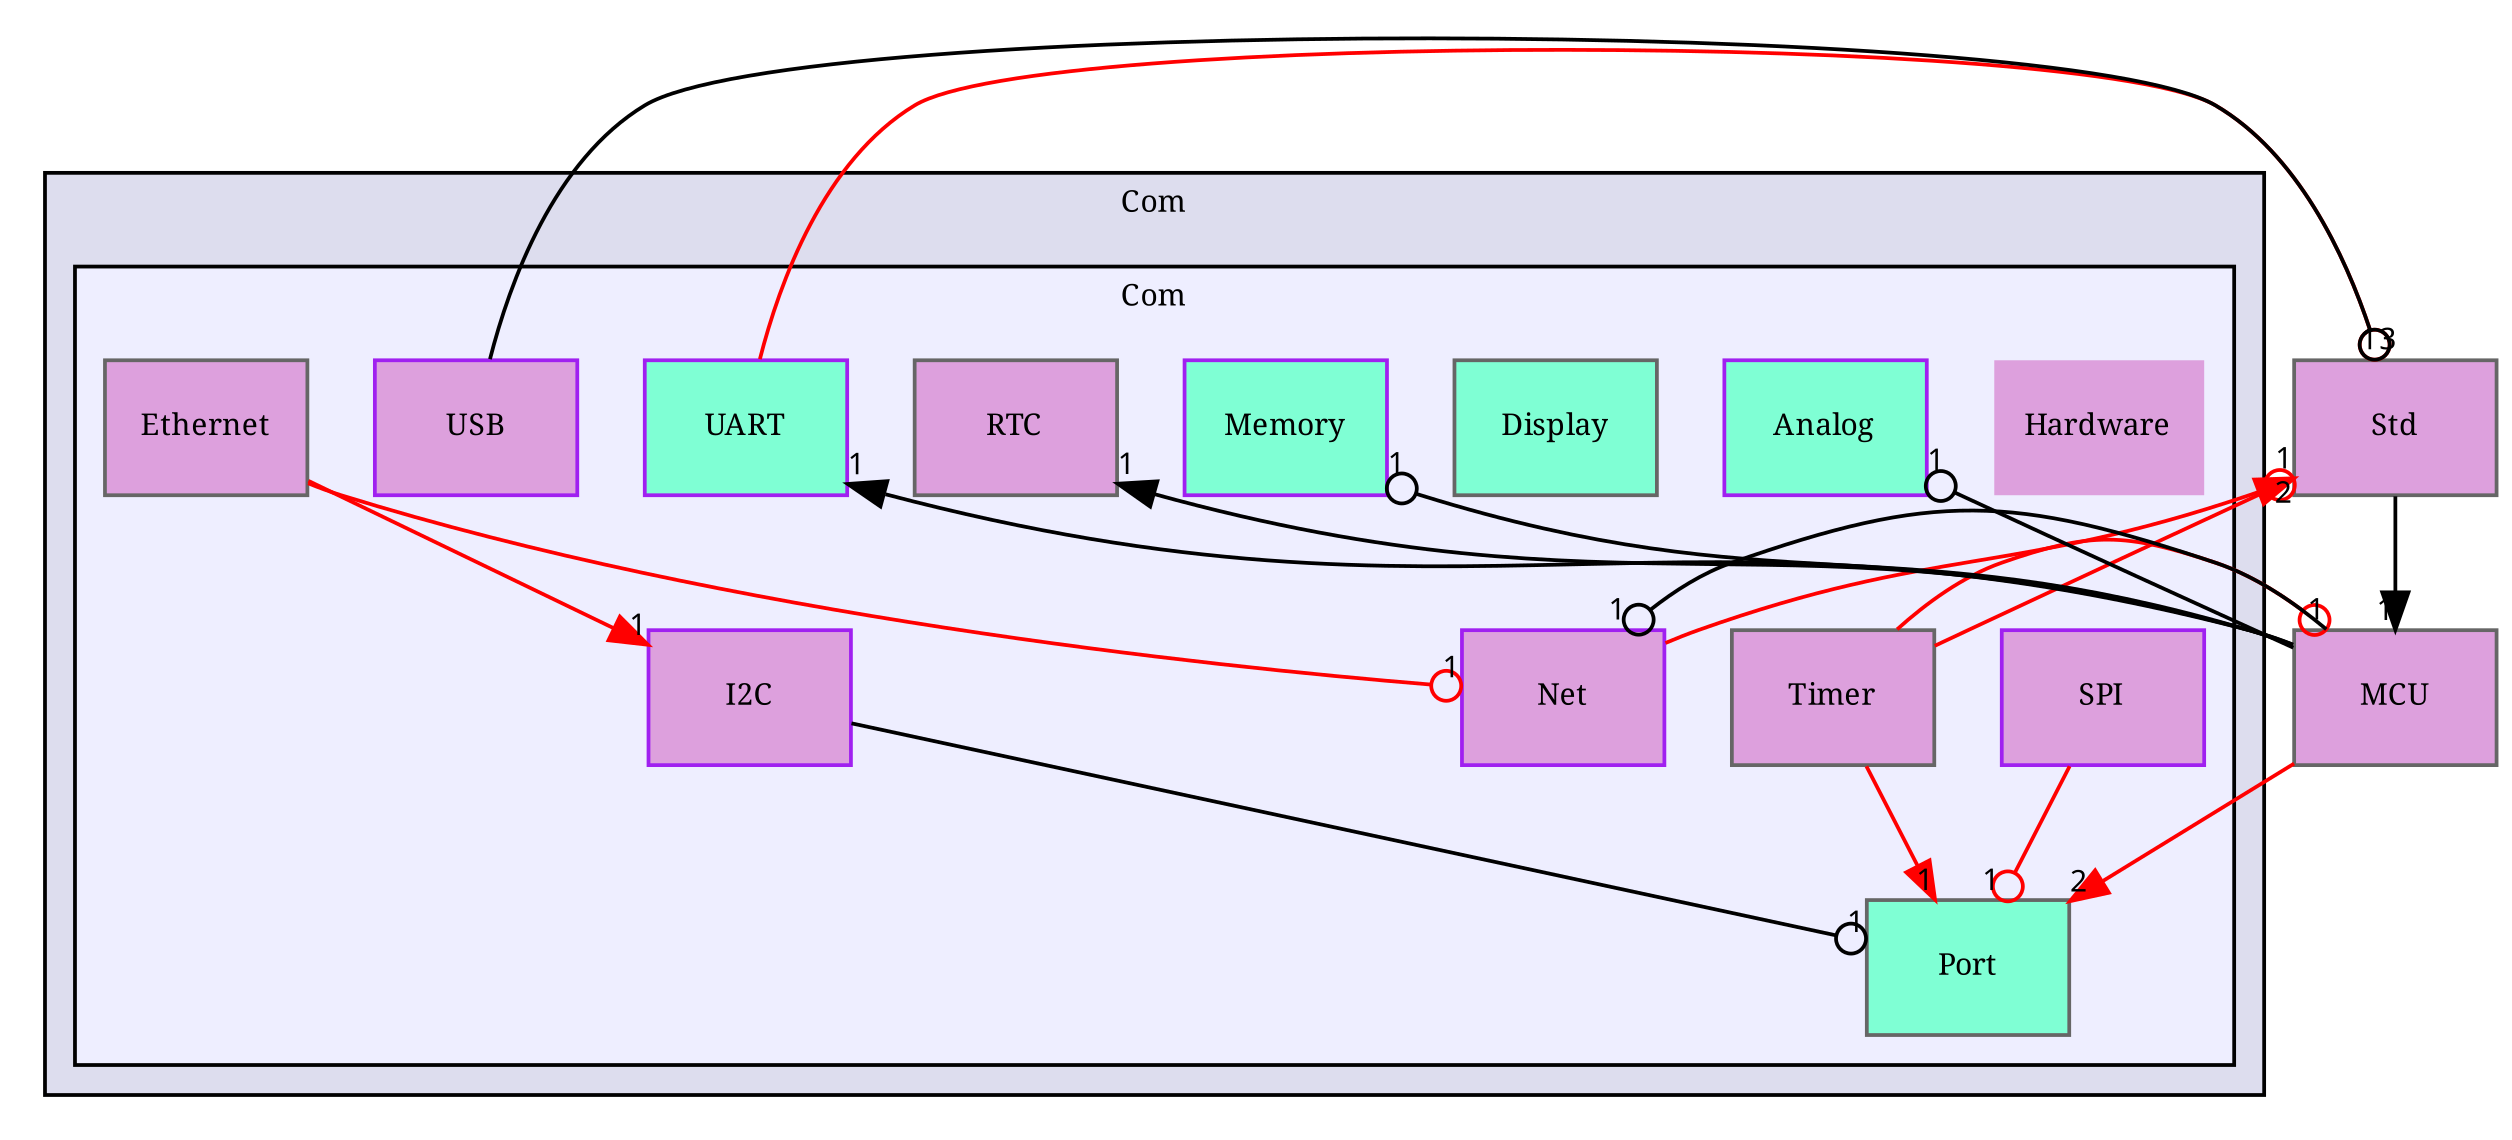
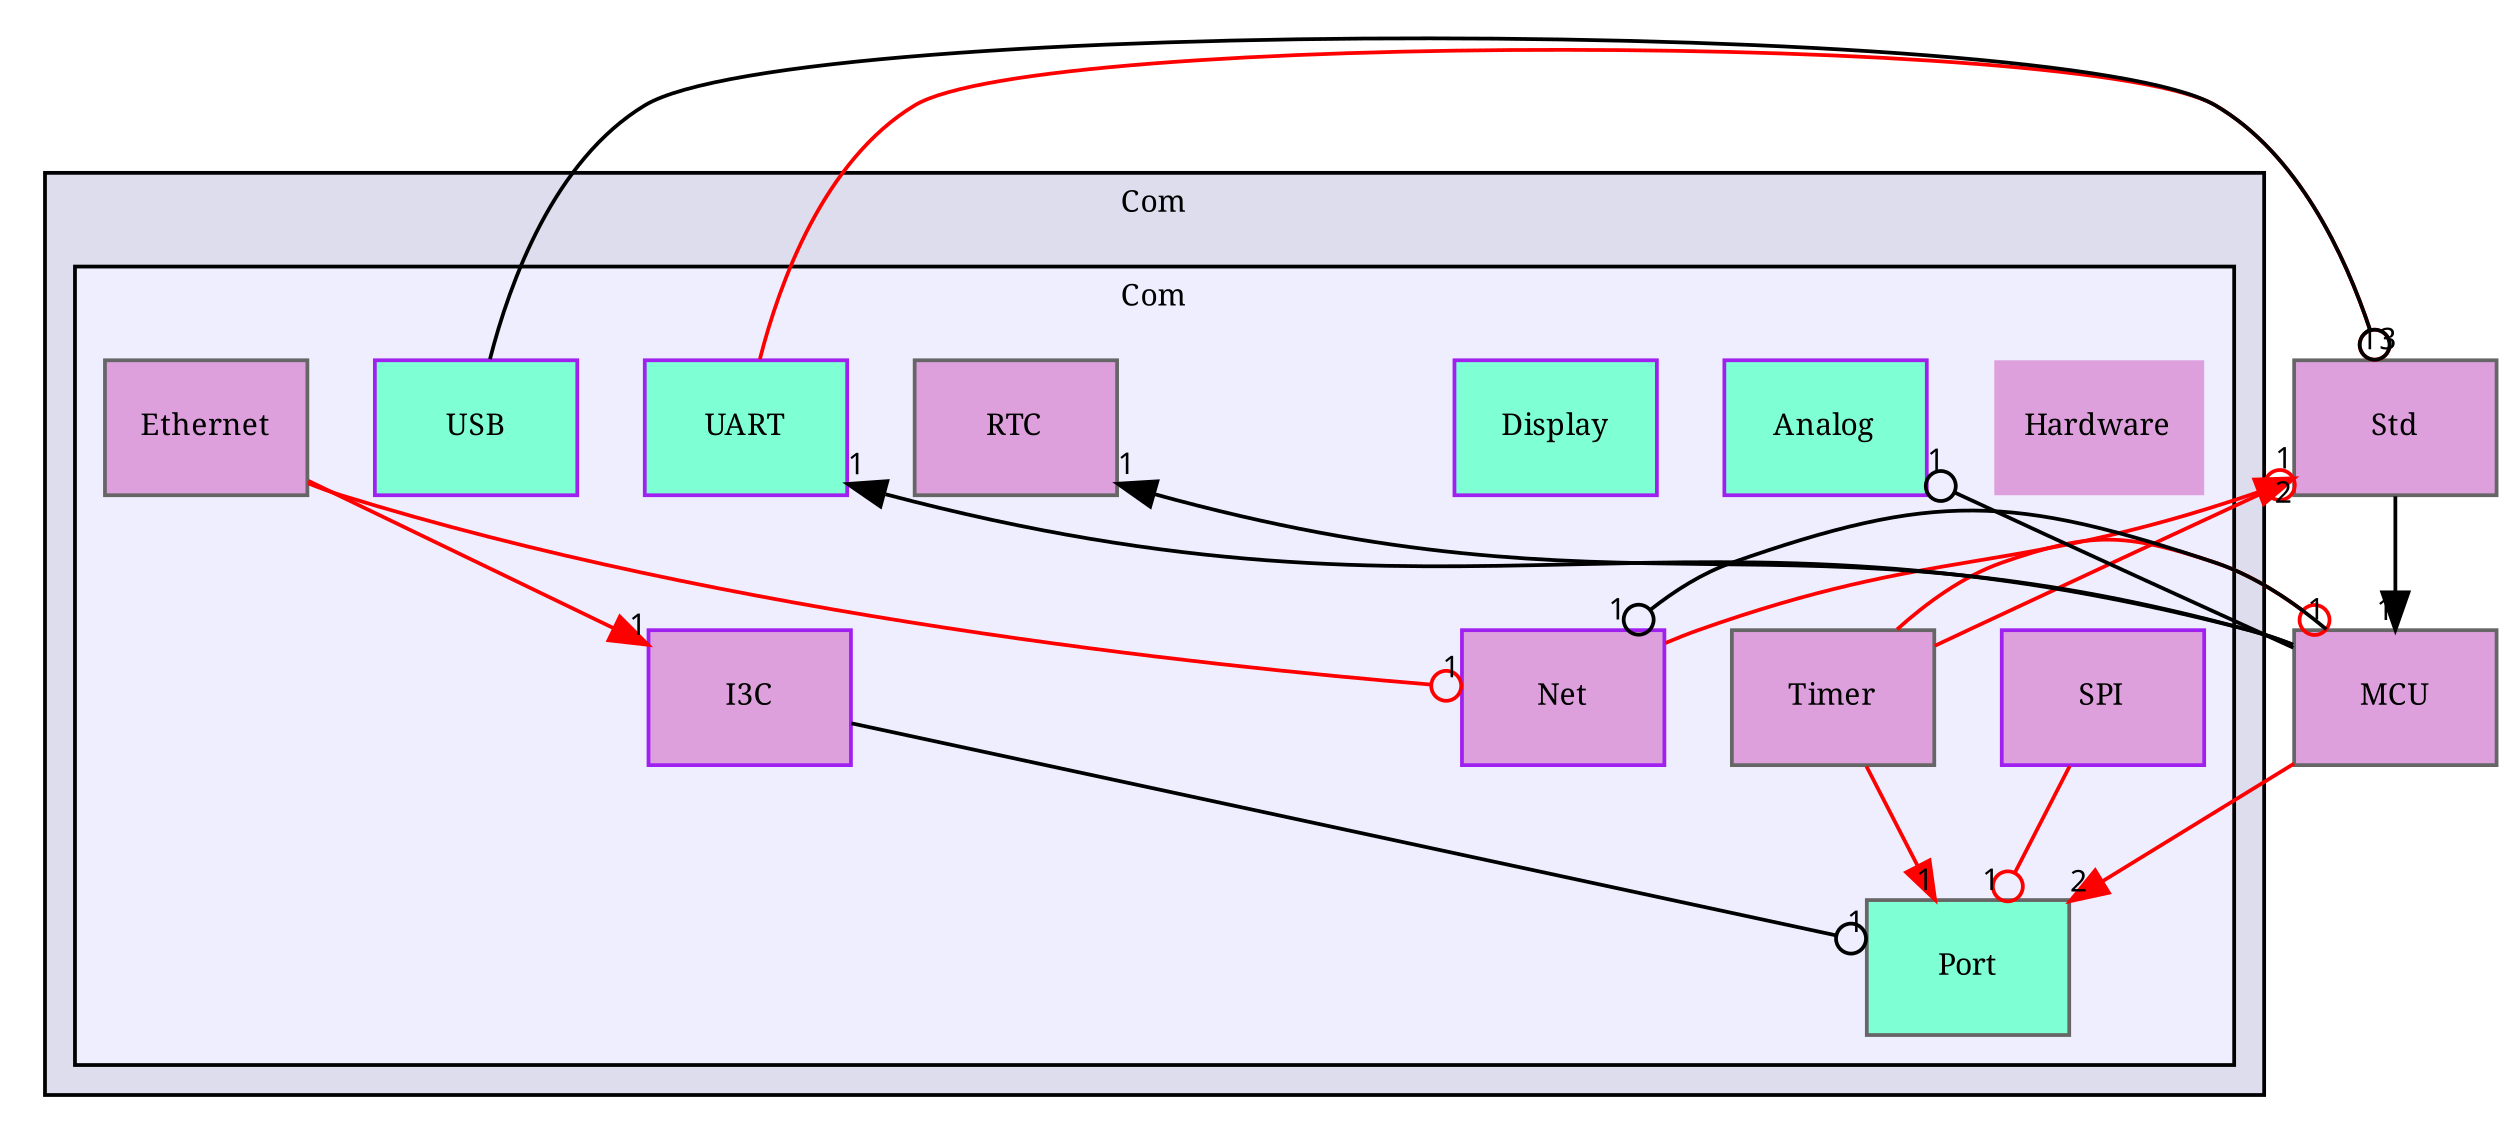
  digraph {
    compound=true
    fontname="Noto Serif"
    node [color=purple fillcolor=plum fontname="Noto Serif" fontsize=8 shape=box style=filled]
    edge [arrowhead=odot color=red fontname="Noto Serif" headlabel=1 labeldistance=1.5 labelfontname=Sans labelfontsize=8]
    n1 [color=gray40 label=Hardware shape=plaintext]
    n2 [fillcolor=aquamarine label=Analog]
-   n3 [color=gray40 fillcolor=aquamarine label=Display]
+   n3 [fillcolor=aquamarine label=Display]
    n4 [color=gray40 label=Ethernet]
-   n5 [label=I2C]
-   n6 [fillcolor=aquamarine label=Memory]
+   n5 [label=I3C]
    n7 [label=Net]
    n8 [color=gray40 fillcolor=aquamarine label=Port]
    n9 [color=gray40 label=RTC]
    n10 [label=SPI]
    n11 [color=gray40 label=Timer]
    n12 [fillcolor=aquamarine label=UART]
-   n13 [label=USB]
+   n13 [fillcolor=aquamarine label=USB]
    n14 [color=gray40 label=Std]
    n15 [color=gray40 label=MCU]
    subgraph cluster_1 {
      bgcolor="#ddddee"
      fontsize=8
      label=Com
      pencolor=black
      subgraph cluster_2 {
        bgcolor="#eeeeff"
        fontsize=8
        label=Com
        pencolor=black
        n1
        n2
        n3
        n4
        n5
-       n6
        n7
        n8
        n9
        n10
        n11
        n12
        n13
      }
    }
    n4 -> n5 [arrowhead=normal]
    n4 -> n7
    n5 -> n8 [color=black]
    n7 -> n14 [arrowhead=normal]
    n10 -> n8
    n11 -> n8 [arrowhead=normal]
    n11 -> n14 [headlabel=2]
    n11 -> n15
    n12 -> n14
    n13 -> n14 [color=black headlabel=3]
    n14 -> n15 [arrowhead=normal color=black]
    n15 -> n2 [color=black]
-   n15 -> n6 [color=black]
    n15 -> n7 [color=black]
    n15 -> n8 [arrowhead=normal headlabel=2]
    n15 -> n9 [arrowhead=normal color=black]
    n15 -> n12 [arrowhead=normal color=black]
  }
